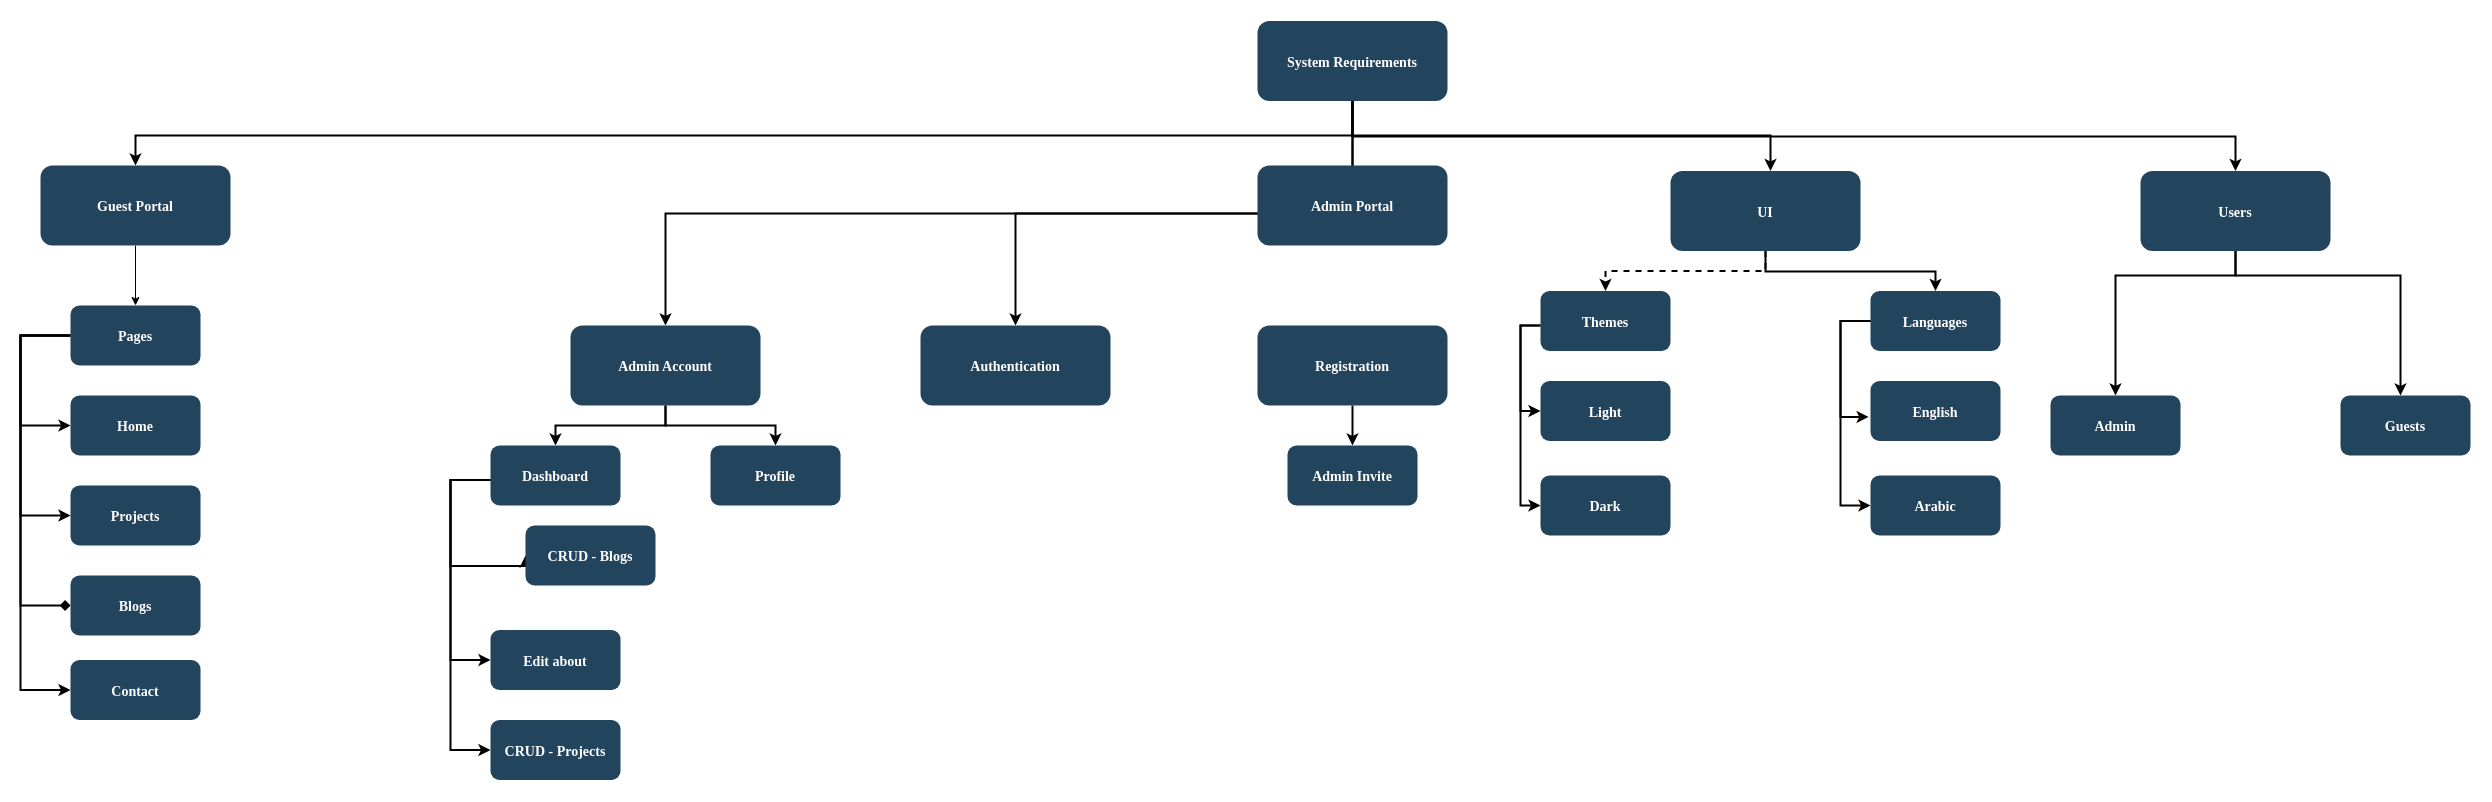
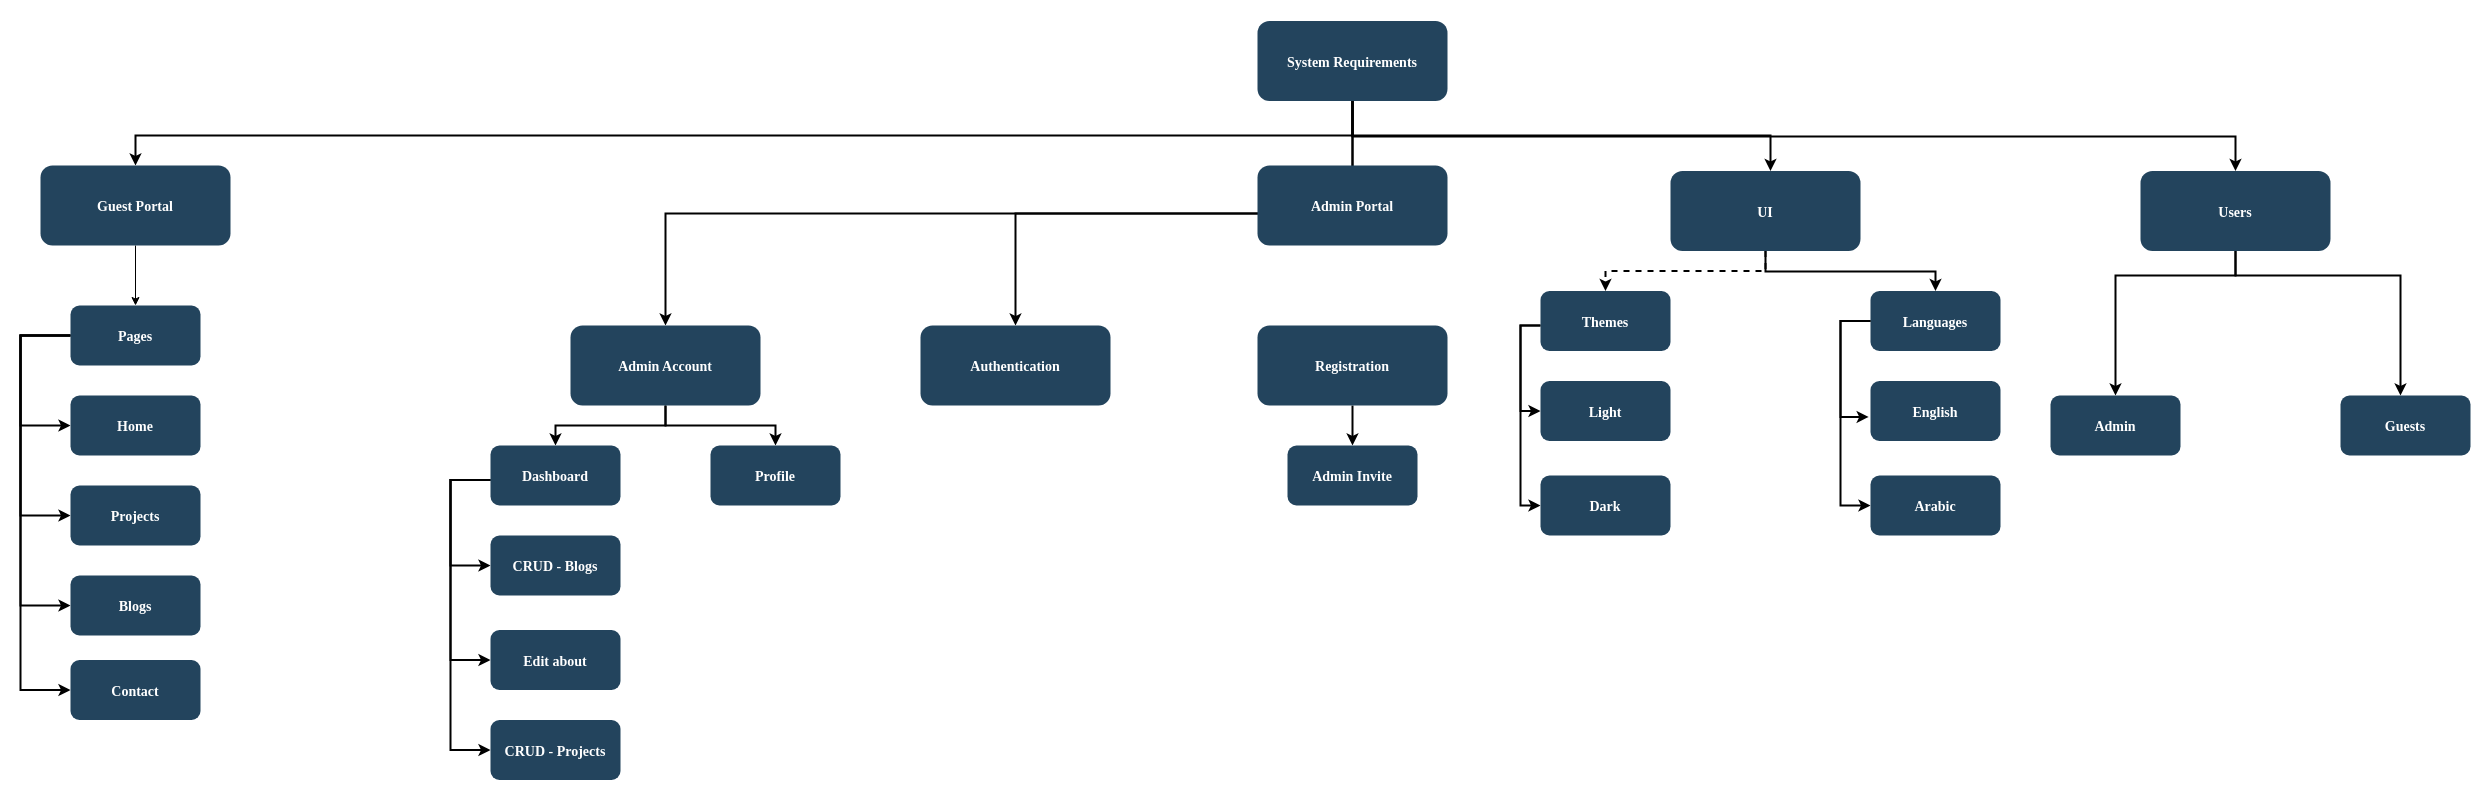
  <mxCell id="0" />
  <mxCell id="1" parent="0" />
  <mxCell id="2" style="edgeStyle=orthogonalEdgeStyle;rounded=0;orthogonalLoop=1;jettySize=auto;html=1;strokeWidth=2;" parent="1" source="4" target="8" edge="1"><mxGeometry relative="1" as="geometry"><Array as="points"><mxPoint x="1352" y="135" /><mxPoint x="1770" y="135" /></Array></mxGeometry></mxCell>
  <mxCell id="3" style="edgeStyle=orthogonalEdgeStyle;rounded=0;orthogonalLoop=1;jettySize=auto;html=1;strokeWidth=2;" edge="1" parent="1" source="4" target="37"><mxGeometry relative="1" as="geometry"><Array as="points"><mxPoint x="1352" y="135" /><mxPoint x="135" y="135" /></Array></mxGeometry></mxCell>
  <mxCell id="4" value="System Requirements" style="rounded=1;fillColor=#23445D;gradientColor=none;strokeColor=none;fontColor=#FFFFFF;fontStyle=1;fontFamily=Tahoma;fontSize=14" parent="1" vertex="1"><mxGeometry x="1257" y="20.5" width="190" height="80" as="geometry" /></mxCell>
  <mxCell id="5" value="Users" style="rounded=1;fillColor=#23445D;gradientColor=none;strokeColor=none;fontColor=#FFFFFF;fontStyle=1;fontFamily=Tahoma;fontSize=14" parent="1" vertex="1"><mxGeometry x="2140" y="170.5" width="190" height="80" as="geometry" /></mxCell>
  <mxCell id="6" value="" style="edgeStyle=elbowEdgeStyle;elbow=vertical;strokeWidth=2;rounded=0" parent="1" source="4" target="5" edge="1"><mxGeometry x="337" y="215.5" width="100" height="100" as="geometry"><mxPoint x="837" y="150.5" as="sourcePoint" /><mxPoint x="937" y="50.5" as="targetPoint" /></mxGeometry></mxCell>
  <mxCell id="7" style="edgeStyle=orthogonalEdgeStyle;rounded=0;orthogonalLoop=1;jettySize=auto;html=1;strokeWidth=2;dashed=1;" edge="1" parent="1" source="8" target="14"><mxGeometry relative="1" as="geometry" /></mxCell>
  <mxCell id="8" value="UI" style="rounded=1;fillColor=#23445D;gradientColor=none;strokeColor=none;fontColor=#FFFFFF;fontStyle=1;fontFamily=Tahoma;fontSize=14" parent="1" vertex="1"><mxGeometry x="1670" y="170.5" width="190" height="80" as="geometry" /></mxCell>
  <mxCell id="9" value="Authentication" style="rounded=1;fillColor=#23445D;gradientColor=none;strokeColor=none;fontColor=#FFFFFF;fontStyle=1;fontFamily=Tahoma;fontSize=14" parent="1" vertex="1"><mxGeometry x="920" y="325" width="190" height="80" as="geometry" /></mxCell>
  <mxCell id="10" style="edgeStyle=orthogonalEdgeStyle;rounded=0;orthogonalLoop=1;jettySize=auto;html=1;strokeWidth=2;" edge="1" parent="1" source="11" target="51"><mxGeometry relative="1" as="geometry"><Array as="points"><mxPoint x="1840" y="320.5" /><mxPoint x="1840" y="505" /></Array></mxGeometry></mxCell>
  <mxCell id="11" value="Languages" style="rounded=1;fillColor=#23445D;gradientColor=none;strokeColor=none;fontColor=#FFFFFF;fontStyle=1;fontFamily=Tahoma;fontSize=14" parent="1" vertex="1"><mxGeometry x="1870" y="290.5" width="130" height="60" as="geometry" /></mxCell>
  <mxCell id="12" style="edgeStyle=orthogonalEdgeStyle;rounded=0;orthogonalLoop=1;jettySize=auto;html=1;entryX=0;entryY=0.5;entryDx=0;entryDy=0;strokeWidth=2;" edge="1" parent="1" source="14" target="48"><mxGeometry relative="1" as="geometry"><Array as="points"><mxPoint x="1520" y="325" /><mxPoint x="1520" y="411" /></Array></mxGeometry></mxCell>
  <mxCell id="13" style="edgeStyle=orthogonalEdgeStyle;rounded=0;orthogonalLoop=1;jettySize=auto;html=1;entryX=0;entryY=0.5;entryDx=0;entryDy=0;strokeWidth=2;" edge="1" parent="1" source="14" target="49"><mxGeometry relative="1" as="geometry"><Array as="points"><mxPoint x="1520" y="325" /><mxPoint x="1520" y="505" /></Array></mxGeometry></mxCell>
  <mxCell id="14" value="Themes" style="rounded=1;fillColor=#23445D;gradientColor=none;strokeColor=none;fontColor=#FFFFFF;fontStyle=1;fontFamily=Tahoma;fontSize=14" parent="1" vertex="1"><mxGeometry x="1540" y="290.5" width="130" height="60" as="geometry" /></mxCell>
  <mxCell id="15" value="Admin" style="rounded=1;fillColor=#23445D;gradientColor=none;strokeColor=none;fontColor=#FFFFFF;fontStyle=1;fontFamily=Tahoma;fontSize=14" parent="1" vertex="1"><mxGeometry x="2050" y="395" width="130" height="60" as="geometry" /></mxCell>
  <mxCell id="16" value="Guests" style="rounded=1;fillColor=#23445D;gradientColor=none;strokeColor=none;fontColor=#FFFFFF;fontStyle=1;fontFamily=Tahoma;fontSize=14" parent="1" vertex="1"><mxGeometry x="2340" y="395" width="130" height="60" as="geometry" /></mxCell>
  <mxCell id="17" value="" style="edgeStyle=elbowEdgeStyle;elbow=vertical;strokeWidth=2;rounded=0" parent="1" source="4" target="9" edge="1"><mxGeometry x="347" y="225.5" width="100" height="100" as="geometry"><mxPoint x="1362" y="110.5" as="sourcePoint" /><mxPoint x="1967" y="180.5" as="targetPoint" /></mxGeometry></mxCell>
  <mxCell id="18" value="" style="edgeStyle=elbowEdgeStyle;elbow=vertical;strokeWidth=2;rounded=0;entryX=0.5;entryY=0;entryDx=0;entryDy=0;" parent="1" source="4" edge="1" target="27"><mxGeometry x="-23" y="135.5" width="100" height="100" as="geometry"><mxPoint x="477" y="70.5" as="sourcePoint" /><mxPoint x="405.5" y="170.5" as="targetPoint" /></mxGeometry></mxCell>
  <mxCell id="19" value="" style="edgeStyle=elbowEdgeStyle;elbow=vertical;strokeWidth=2;rounded=0" parent="1" source="8" target="11" edge="1"><mxGeometry x="-23" y="135.5" width="100" height="100" as="geometry"><mxPoint x="477" y="70.5" as="sourcePoint" /><mxPoint x="577" y="-29.5" as="targetPoint" /></mxGeometry></mxCell>
  <mxCell id="20" value="" style="edgeStyle=elbowEdgeStyle;elbow=vertical;strokeWidth=2;rounded=0" parent="1" source="5" target="16" edge="1"><mxGeometry x="-23" y="135.5" width="100" height="100" as="geometry"><mxPoint x="477" y="70.5" as="sourcePoint" /><mxPoint x="577" y="-29.5" as="targetPoint" /><Array as="points"><mxPoint x="2400" y="275" /></Array></mxGeometry></mxCell>
  <mxCell id="21" value="" style="edgeStyle=elbowEdgeStyle;elbow=vertical;strokeWidth=2;rounded=0" parent="1" source="5" target="15" edge="1"><mxGeometry x="-23" y="135.5" width="100" height="100" as="geometry"><mxPoint x="477" y="70.5" as="sourcePoint" /><mxPoint x="577" y="-29.5" as="targetPoint" /><Array as="points"><mxPoint x="2235" y="275" /></Array></mxGeometry></mxCell>
  <mxCell id="22" value="" style="edgeStyle=orthogonalEdgeStyle;rounded=0;orthogonalLoop=1;jettySize=auto;html=1;strokeWidth=2;" parent="1" source="23" target="24" edge="1"><mxGeometry relative="1" as="geometry" /></mxCell>
  <mxCell id="23" value="Registration" style="rounded=1;fillColor=#23445D;gradientColor=none;strokeColor=none;fontColor=#FFFFFF;fontStyle=1;fontFamily=Tahoma;fontSize=14" parent="1" vertex="1"><mxGeometry x="1257" y="325" width="190" height="80" as="geometry" /></mxCell>
  <mxCell id="24" value="Admin Invite" style="rounded=1;fillColor=#23445D;gradientColor=none;strokeColor=none;fontColor=#FFFFFF;fontStyle=1;fontFamily=Tahoma;fontSize=14" parent="1" vertex="1"><mxGeometry x="1287" y="445" width="130" height="60" as="geometry" /></mxCell>
  <mxCell id="25" style="edgeStyle=orthogonalEdgeStyle;rounded=0;orthogonalLoop=1;jettySize=auto;html=1;entryX=0.5;entryY=0;entryDx=0;entryDy=0;strokeWidth=2;" edge="1" parent="1" source="27" target="28"><mxGeometry relative="1" as="geometry" /></mxCell>
  <mxCell id="26" style="edgeStyle=orthogonalEdgeStyle;rounded=0;orthogonalLoop=1;jettySize=auto;html=1;strokeWidth=2;" edge="1" parent="1" source="27" target="32"><mxGeometry relative="1" as="geometry" /></mxCell>
  <mxCell id="27" value="Admin Account" style="rounded=1;fillColor=#23445D;gradientColor=none;strokeColor=none;fontColor=#FFFFFF;fontStyle=1;fontFamily=Tahoma;fontSize=14" parent="1" vertex="1"><mxGeometry x="570" y="325" width="190" height="80" as="geometry" /></mxCell>
  <mxCell id="28" value="Profile" style="rounded=1;fillColor=#23445D;gradientColor=none;strokeColor=none;fontColor=#FFFFFF;fontStyle=1;fontFamily=Tahoma;fontSize=14" vertex="1" parent="1"><mxGeometry x="710" y="445" width="130" height="60" as="geometry" /></mxCell>
  <mxCell id="29" style="edgeStyle=orthogonalEdgeStyle;rounded=0;orthogonalLoop=1;jettySize=auto;html=1;strokeWidth=2;entryX=0;entryY=0.5;entryDx=0;entryDy=0;" edge="1" parent="1" source="32" target="33"><mxGeometry relative="1" as="geometry"><mxPoint x="470" y="565.5" as="targetPoint" /><Array as="points"><mxPoint x="450" y="479.5" /><mxPoint x="450" y="565.5" /></Array></mxGeometry></mxCell>
  <mxCell id="30" style="edgeStyle=orthogonalEdgeStyle;rounded=0;orthogonalLoop=1;jettySize=auto;html=1;entryX=0;entryY=0.5;entryDx=0;entryDy=0;strokeWidth=2;" edge="1" parent="1" source="32" target="34"><mxGeometry relative="1" as="geometry"><Array as="points"><mxPoint x="450" y="479.5" /><mxPoint x="450" y="659.5" /></Array></mxGeometry></mxCell>
  <mxCell id="31" style="edgeStyle=orthogonalEdgeStyle;rounded=0;orthogonalLoop=1;jettySize=auto;html=1;entryX=0;entryY=0.5;entryDx=0;entryDy=0;strokeWidth=2;" edge="1" parent="1" source="32" target="35"><mxGeometry relative="1" as="geometry"><Array as="points"><mxPoint x="450" y="479.5" /><mxPoint x="450" y="749.5" /></Array></mxGeometry></mxCell>
  <mxCell id="32" value="Dashboard" style="rounded=1;fillColor=#23445D;gradientColor=none;strokeColor=none;fontColor=#FFFFFF;fontStyle=1;fontFamily=Tahoma;fontSize=14" vertex="1" parent="1"><mxGeometry x="490" y="445" width="130" height="60" as="geometry" /></mxCell>
- <mxCell id="33" value="CRUD - Blogs" style="rounded=1;fillColor=#23445D;gradientColor=none;strokeColor=none;fontColor=#FFFFFF;fontStyle=1;fontFamily=Tahoma;fontSize=14" vertex="1" parent="1"><mxGeometry x="525" y="525" width="130" height="60" as="geometry" /></mxCell>
+ <mxCell id="33" value="CRUD - Blogs" style="rounded=1;fillColor=#23445D;gradientColor=none;strokeColor=none;fontColor=#FFFFFF;fontStyle=1;fontFamily=Tahoma;fontSize=14" vertex="1" parent="1"><mxGeometry x="490" y="535" width="130" height="60" as="geometry" /></mxCell>
  <mxCell id="34" value="Edit about" style="rounded=1;fillColor=#23445D;gradientColor=none;strokeColor=none;fontColor=#FFFFFF;fontStyle=1;fontFamily=Tahoma;fontSize=14" vertex="1" parent="1"><mxGeometry x="490" y="629.5" width="130" height="60" as="geometry" /></mxCell>
  <mxCell id="35" value="CRUD - Projects" style="rounded=1;fillColor=#23445D;gradientColor=none;strokeColor=none;fontColor=#FFFFFF;fontStyle=1;fontFamily=Tahoma;fontSize=14" vertex="1" parent="1"><mxGeometry x="490" y="719.5" width="130" height="60" as="geometry" /></mxCell>
  <mxCell id="36" value="" style="edgeStyle=orthogonalEdgeStyle;rounded=0;orthogonalLoop=1;jettySize=auto;html=1;" edge="1" parent="1" source="37" target="43"><mxGeometry relative="1" as="geometry" /></mxCell>
  <mxCell id="37" value="Guest Portal" style="rounded=1;fillColor=#23445D;gradientColor=none;strokeColor=none;fontColor=#FFFFFF;fontStyle=1;fontFamily=Tahoma;fontSize=14" vertex="1" parent="1"><mxGeometry x="40" y="165" width="190" height="80" as="geometry" /></mxCell>
  <mxCell id="38" value="Admin Portal" style="rounded=1;fillColor=#23445D;gradientColor=none;strokeColor=none;fontColor=#FFFFFF;fontStyle=1;fontFamily=Tahoma;fontSize=14" vertex="1" parent="1"><mxGeometry x="1257" y="165" width="190" height="80" as="geometry" /></mxCell>
  <mxCell id="39" style="edgeStyle=orthogonalEdgeStyle;rounded=0;orthogonalLoop=1;jettySize=auto;html=1;entryX=0;entryY=0.5;entryDx=0;entryDy=0;strokeWidth=2;" edge="1" parent="1" source="43" target="44"><mxGeometry relative="1" as="geometry"><Array as="points"><mxPoint x="20" y="335" /><mxPoint x="20" y="425" /></Array></mxGeometry></mxCell>
  <mxCell id="40" style="edgeStyle=orthogonalEdgeStyle;rounded=0;orthogonalLoop=1;jettySize=auto;html=1;strokeWidth=2;" edge="1" parent="1" source="43" target="45"><mxGeometry relative="1" as="geometry"><Array as="points"><mxPoint x="20" y="335" /><mxPoint x="20" y="515" /></Array></mxGeometry></mxCell>
- <mxCell id="41" style="edgeStyle=orthogonalEdgeStyle;rounded=0;orthogonalLoop=1;jettySize=auto;html=1;entryX=0;entryY=0.5;entryDx=0;entryDy=0;strokeWidth=2;endArrow=diamond;" edge="1" parent="1" source="43" target="46"><mxGeometry relative="1" as="geometry"><Array as="points"><mxPoint x="20" y="335" /><mxPoint x="20" y="605" /></Array></mxGeometry></mxCell>
+ <mxCell id="41" style="edgeStyle=orthogonalEdgeStyle;rounded=0;orthogonalLoop=1;jettySize=auto;html=1;entryX=0;entryY=0.5;entryDx=0;entryDy=0;strokeWidth=2;" edge="1" parent="1" source="43" target="46"><mxGeometry relative="1" as="geometry"><Array as="points"><mxPoint x="20" y="335" /><mxPoint x="20" y="605" /></Array></mxGeometry></mxCell>
  <mxCell id="42" style="edgeStyle=orthogonalEdgeStyle;rounded=0;orthogonalLoop=1;jettySize=auto;html=1;strokeWidth=2;" edge="1" parent="1" source="43" target="47"><mxGeometry relative="1" as="geometry"><Array as="points"><mxPoint x="20" y="335" /><mxPoint x="20" y="689.5" /></Array></mxGeometry></mxCell>
  <mxCell id="43" value="Pages" style="rounded=1;fillColor=#23445D;gradientColor=none;strokeColor=none;fontColor=#FFFFFF;fontStyle=1;fontFamily=Tahoma;fontSize=14" vertex="1" parent="1"><mxGeometry x="70" y="305" width="130" height="60" as="geometry" /></mxCell>
  <mxCell id="44" value="Home" style="rounded=1;fillColor=#23445D;gradientColor=none;strokeColor=none;fontColor=#FFFFFF;fontStyle=1;fontFamily=Tahoma;fontSize=14" vertex="1" parent="1"><mxGeometry x="70" y="395" width="130" height="60" as="geometry" /></mxCell>
  <mxCell id="45" value="Projects" style="rounded=1;fillColor=#23445D;gradientColor=none;strokeColor=none;fontColor=#FFFFFF;fontStyle=1;fontFamily=Tahoma;fontSize=14" vertex="1" parent="1"><mxGeometry x="70" y="485" width="130" height="60" as="geometry" /></mxCell>
  <mxCell id="46" value="Blogs" style="rounded=1;fillColor=#23445D;gradientColor=none;strokeColor=none;fontColor=#FFFFFF;fontStyle=1;fontFamily=Tahoma;fontSize=14" vertex="1" parent="1"><mxGeometry x="70" y="575" width="130" height="60" as="geometry" /></mxCell>
  <mxCell id="47" value="Contact" style="rounded=1;fillColor=#23445D;gradientColor=none;strokeColor=none;fontColor=#FFFFFF;fontStyle=1;fontFamily=Tahoma;fontSize=14" vertex="1" parent="1"><mxGeometry x="70" y="659.5" width="130" height="60" as="geometry" /></mxCell>
  <mxCell id="48" value="Light" style="rounded=1;fillColor=#23445D;gradientColor=none;strokeColor=none;fontColor=#FFFFFF;fontStyle=1;fontFamily=Tahoma;fontSize=14" vertex="1" parent="1"><mxGeometry x="1540" y="380.5" width="130" height="60" as="geometry" /></mxCell>
  <mxCell id="49" value="Dark" style="rounded=1;fillColor=#23445D;gradientColor=none;strokeColor=none;fontColor=#FFFFFF;fontStyle=1;fontFamily=Tahoma;fontSize=14" vertex="1" parent="1"><mxGeometry x="1540" y="475" width="130" height="60" as="geometry" /></mxCell>
  <mxCell id="50" value="English" style="rounded=1;fillColor=#23445D;gradientColor=none;strokeColor=none;fontColor=#FFFFFF;fontStyle=1;fontFamily=Tahoma;fontSize=14" vertex="1" parent="1"><mxGeometry x="1870" y="380.5" width="130" height="60" as="geometry" /></mxCell>
  <mxCell id="51" value="Arabic" style="rounded=1;fillColor=#23445D;gradientColor=none;strokeColor=none;fontColor=#FFFFFF;fontStyle=1;fontFamily=Tahoma;fontSize=14" vertex="1" parent="1"><mxGeometry x="1870" y="475" width="130" height="60" as="geometry" /></mxCell>
  <mxCell id="52" style="edgeStyle=orthogonalEdgeStyle;rounded=0;orthogonalLoop=1;jettySize=auto;html=1;entryX=-0.014;entryY=0.599;entryDx=0;entryDy=0;entryPerimeter=0;strokeWidth=2;" edge="1" parent="1" source="11" target="50"><mxGeometry relative="1" as="geometry"><Array as="points"><mxPoint x="1840" y="321" /><mxPoint x="1840" y="416" /></Array></mxGeometry></mxCell>
